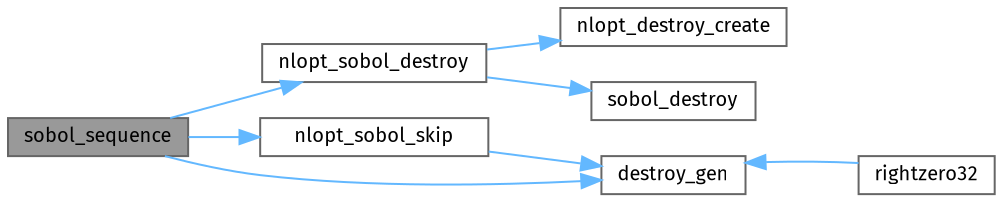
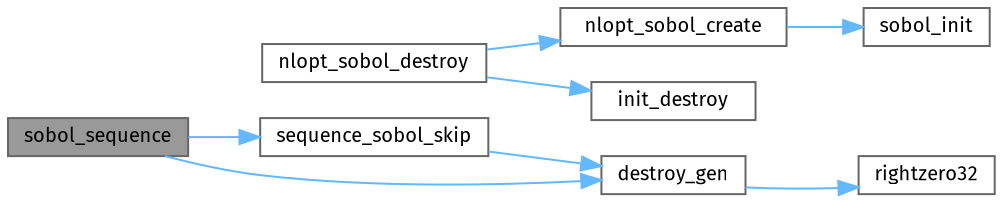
  digraph {
    fontname="Fira Sans"
    rankdir=LR
    node [color=grey40 fillcolor=white fontname="Fira Sans" fontsize=10 shape=box style=filled]
    edge [color=steelblue1 fontname="Fira Sans" fontsize=10 labelfontname=Helvetica labelfontsize=10 style=solid]
    n1 [color=gray40 fillcolor=grey60 fontcolor=black height=0.2 label=sobol_sequence width=0.4]
    n2 [height=0.2 label=nlopt_sobol_destroy width=0.4]
-   n3 [height=0.2 label=nlopt_sobol_skip width=0.4]
+   n3 [height=0.2 label=sequence_sobol_skip width=0.4]
    n4 [height=0.2 label=destroy_gen width=0.4]
-   n5 [height=0.2 label=nlopt_destroy_create width=0.4]
-   n7 [height=0.2 label=sobol_destroy width=0.4]
+   n5 [height=0.2 label=nlopt_sobol_create width=0.4]
+   n6 [height=0.2 label=sobol_init width=0.4]
+   n7 [height=0.2 label=init_destroy width=0.4]
    n8 [height=0.2 label=rightzero32 width=0.4]
-   n1 -> n2
    n1 -> n3
    n1 -> n4
    n2 -> n5
    n2 -> n7
    n3 -> n4
-   n8 -> n4
+   n4 -> n8
+   n5 -> n6
  }
